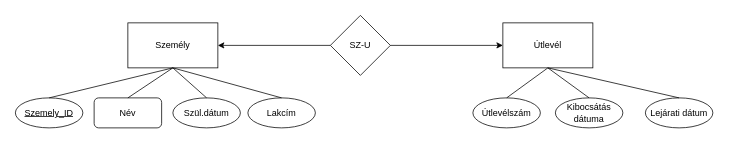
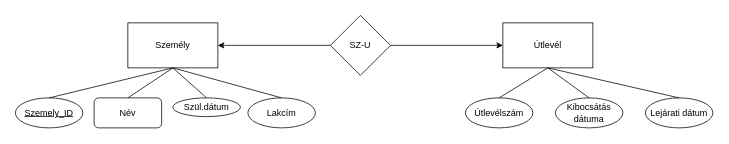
  <mxCell id="0" />
  <mxCell id="1" parent="0" />
  <mxCell id="2" value="Személy" style="rounded=0;whiteSpace=wrap;html=1;" vertex="1" parent="1"><mxGeometry x="170" y="30" width="120" height="60" as="geometry" /></mxCell>
  <mxCell id="3" value="Útlevél" style="rounded=0;whiteSpace=wrap;html=1;" vertex="1" parent="1"><mxGeometry x="670" y="30" width="120" height="60" as="geometry" /></mxCell>
  <mxCell id="4" value="&lt;u&gt;Szemely_ID&lt;/u&gt;" style="ellipse;whiteSpace=wrap;html=1;" vertex="1" parent="1"><mxGeometry x="20" y="130" width="90" height="40" as="geometry" /></mxCell>
  <mxCell id="5" value="Név" style="whiteSpace=wrap;html=1;rounded=1;" vertex="1" parent="1"><mxGeometry x="125" y="130" width="90" height="40" as="geometry" /></mxCell>
- <mxCell id="6" value="Szül.dátum" style="ellipse;whiteSpace=wrap;html=1;" vertex="1" parent="1"><mxGeometry x="230" y="130" width="90" height="40" as="geometry" /></mxCell>
- <mxCell id="7" value="Útlevélszám" style="ellipse;whiteSpace=wrap;html=1;" vertex="1" parent="1"><mxGeometry x="630" y="130" width="90" height="40" as="geometry" /></mxCell>
+ <mxCell id="6" value="Szül.dátum" style="ellipse;whiteSpace=wrap;html=1;" vertex="1" parent="1"><mxGeometry x="230" y="130" width="90" height="25" as="geometry" /></mxCell>
+ <mxCell id="7" value="Útlevélszám" style="ellipse;whiteSpace=wrap;html=1;" vertex="1" parent="1"><mxGeometry x="620" y="130" width="90" height="40" as="geometry" /></mxCell>
  <mxCell id="8" value="Lakcím" style="ellipse;whiteSpace=wrap;html=1;" vertex="1" parent="1"><mxGeometry x="330" y="130" width="90" height="40" as="geometry" /></mxCell>
  <mxCell id="9" value="Kibocsátás dátuma" style="ellipse;whiteSpace=wrap;html=1;" vertex="1" parent="1"><mxGeometry x="740" y="130" width="90" height="40" as="geometry" /></mxCell>
  <mxCell id="10" value="Lejárati dátum" style="ellipse;whiteSpace=wrap;html=1;" vertex="1" parent="1"><mxGeometry x="860" y="130" width="90" height="40" as="geometry" /></mxCell>
  <mxCell id="11" value="" style="endArrow=none;html=1;rounded=0;entryX=0.5;entryY=1;entryDx=0;entryDy=0;exitX=0.5;exitY=0;exitDx=0;exitDy=0;" edge="1" parent="1" source="4" target="2"><mxGeometry width="50" height="50" relative="1" as="geometry"><mxPoint x="270" y="90" as="sourcePoint" /><mxPoint x="320" y="40" as="targetPoint" /></mxGeometry></mxCell>
  <mxCell id="12" value="" style="endArrow=none;html=1;rounded=0;entryX=0.5;entryY=1;entryDx=0;entryDy=0;exitX=0.5;exitY=0;exitDx=0;exitDy=0;" edge="1" parent="1" source="5" target="2"><mxGeometry width="50" height="50" relative="1" as="geometry"><mxPoint x="270" y="90" as="sourcePoint" /><mxPoint x="320" y="40" as="targetPoint" /></mxGeometry></mxCell>
  <mxCell id="13" value="" style="endArrow=none;html=1;rounded=0;entryX=0.5;entryY=1;entryDx=0;entryDy=0;exitX=0.5;exitY=0;exitDx=0;exitDy=0;" edge="1" parent="1" source="6" target="2"><mxGeometry width="50" height="50" relative="1" as="geometry"><mxPoint x="270" y="90" as="sourcePoint" /><mxPoint x="320" y="40" as="targetPoint" /></mxGeometry></mxCell>
  <mxCell id="14" value="" style="endArrow=none;html=1;rounded=0;entryX=0.5;entryY=1;entryDx=0;entryDy=0;exitX=0.5;exitY=0;exitDx=0;exitDy=0;" edge="1" parent="1" source="8" target="2"><mxGeometry width="50" height="50" relative="1" as="geometry"><mxPoint x="270" y="90" as="sourcePoint" /><mxPoint x="320" y="40" as="targetPoint" /></mxGeometry></mxCell>
  <mxCell id="15" value="" style="endArrow=none;html=1;rounded=0;entryX=0.5;entryY=1;entryDx=0;entryDy=0;exitX=0.5;exitY=0;exitDx=0;exitDy=0;" edge="1" parent="1" source="7" target="3"><mxGeometry width="50" height="50" relative="1" as="geometry"><mxPoint x="270" y="90" as="sourcePoint" /><mxPoint x="320" y="40" as="targetPoint" /></mxGeometry></mxCell>
  <mxCell id="16" value="" style="endArrow=none;html=1;rounded=0;exitX=0.5;exitY=0;exitDx=0;exitDy=0;entryX=0.5;entryY=1;entryDx=0;entryDy=0;" edge="1" parent="1" source="9" target="3"><mxGeometry width="50" height="50" relative="1" as="geometry"><mxPoint x="270" y="90" as="sourcePoint" /><mxPoint x="320" y="40" as="targetPoint" /></mxGeometry></mxCell>
  <mxCell id="17" value="" style="endArrow=none;html=1;rounded=0;entryX=0.5;entryY=1;entryDx=0;entryDy=0;exitX=0.5;exitY=0;exitDx=0;exitDy=0;" edge="1" parent="1" source="10" target="3"><mxGeometry width="50" height="50" relative="1" as="geometry"><mxPoint x="270" y="90" as="sourcePoint" /><mxPoint x="320" y="40" as="targetPoint" /></mxGeometry></mxCell>
  <mxCell id="18" value="SZ-U" style="rhombus;whiteSpace=wrap;html=1;" vertex="1" parent="1"><mxGeometry x="440" y="20" width="80" height="80" as="geometry" /></mxCell>
  <mxCell id="19" value="" style="endArrow=classic;html=1;rounded=0;entryX=1;entryY=0.5;entryDx=0;entryDy=0;exitX=0;exitY=0.5;exitDx=0;exitDy=0;" edge="1" parent="1" source="18" target="2"><mxGeometry width="50" height="50" relative="1" as="geometry"><mxPoint x="270" y="90" as="sourcePoint" /><mxPoint x="320" y="40" as="targetPoint" /></mxGeometry></mxCell>
  <mxCell id="20" value="" style="endArrow=classic;html=1;rounded=0;entryX=0;entryY=0.5;entryDx=0;entryDy=0;exitX=1;exitY=0.5;exitDx=0;exitDy=0;" edge="1" parent="1" source="18" target="3"><mxGeometry width="50" height="50" relative="1" as="geometry"><mxPoint x="270" y="90" as="sourcePoint" /><mxPoint x="320" y="40" as="targetPoint" /></mxGeometry></mxCell>
